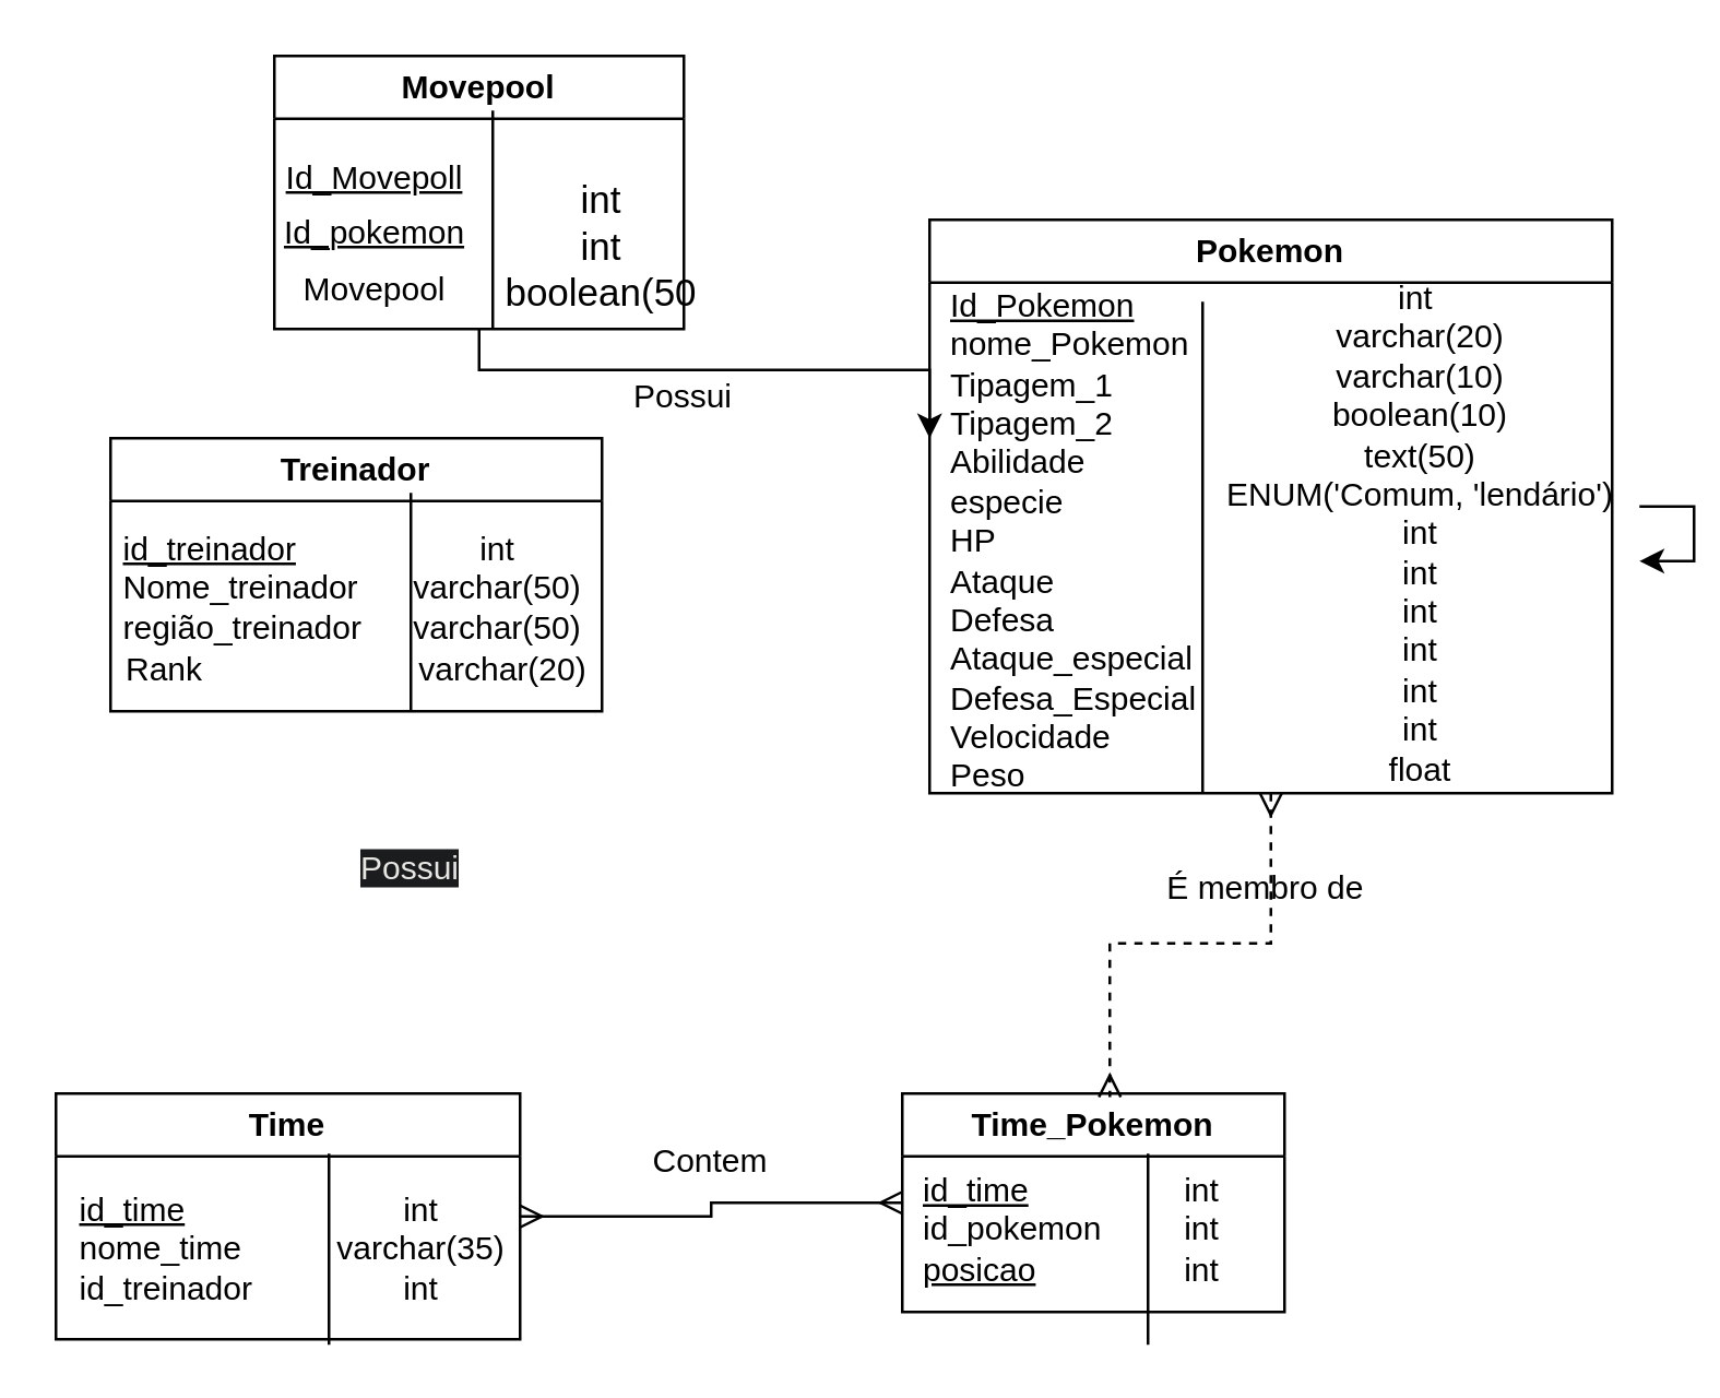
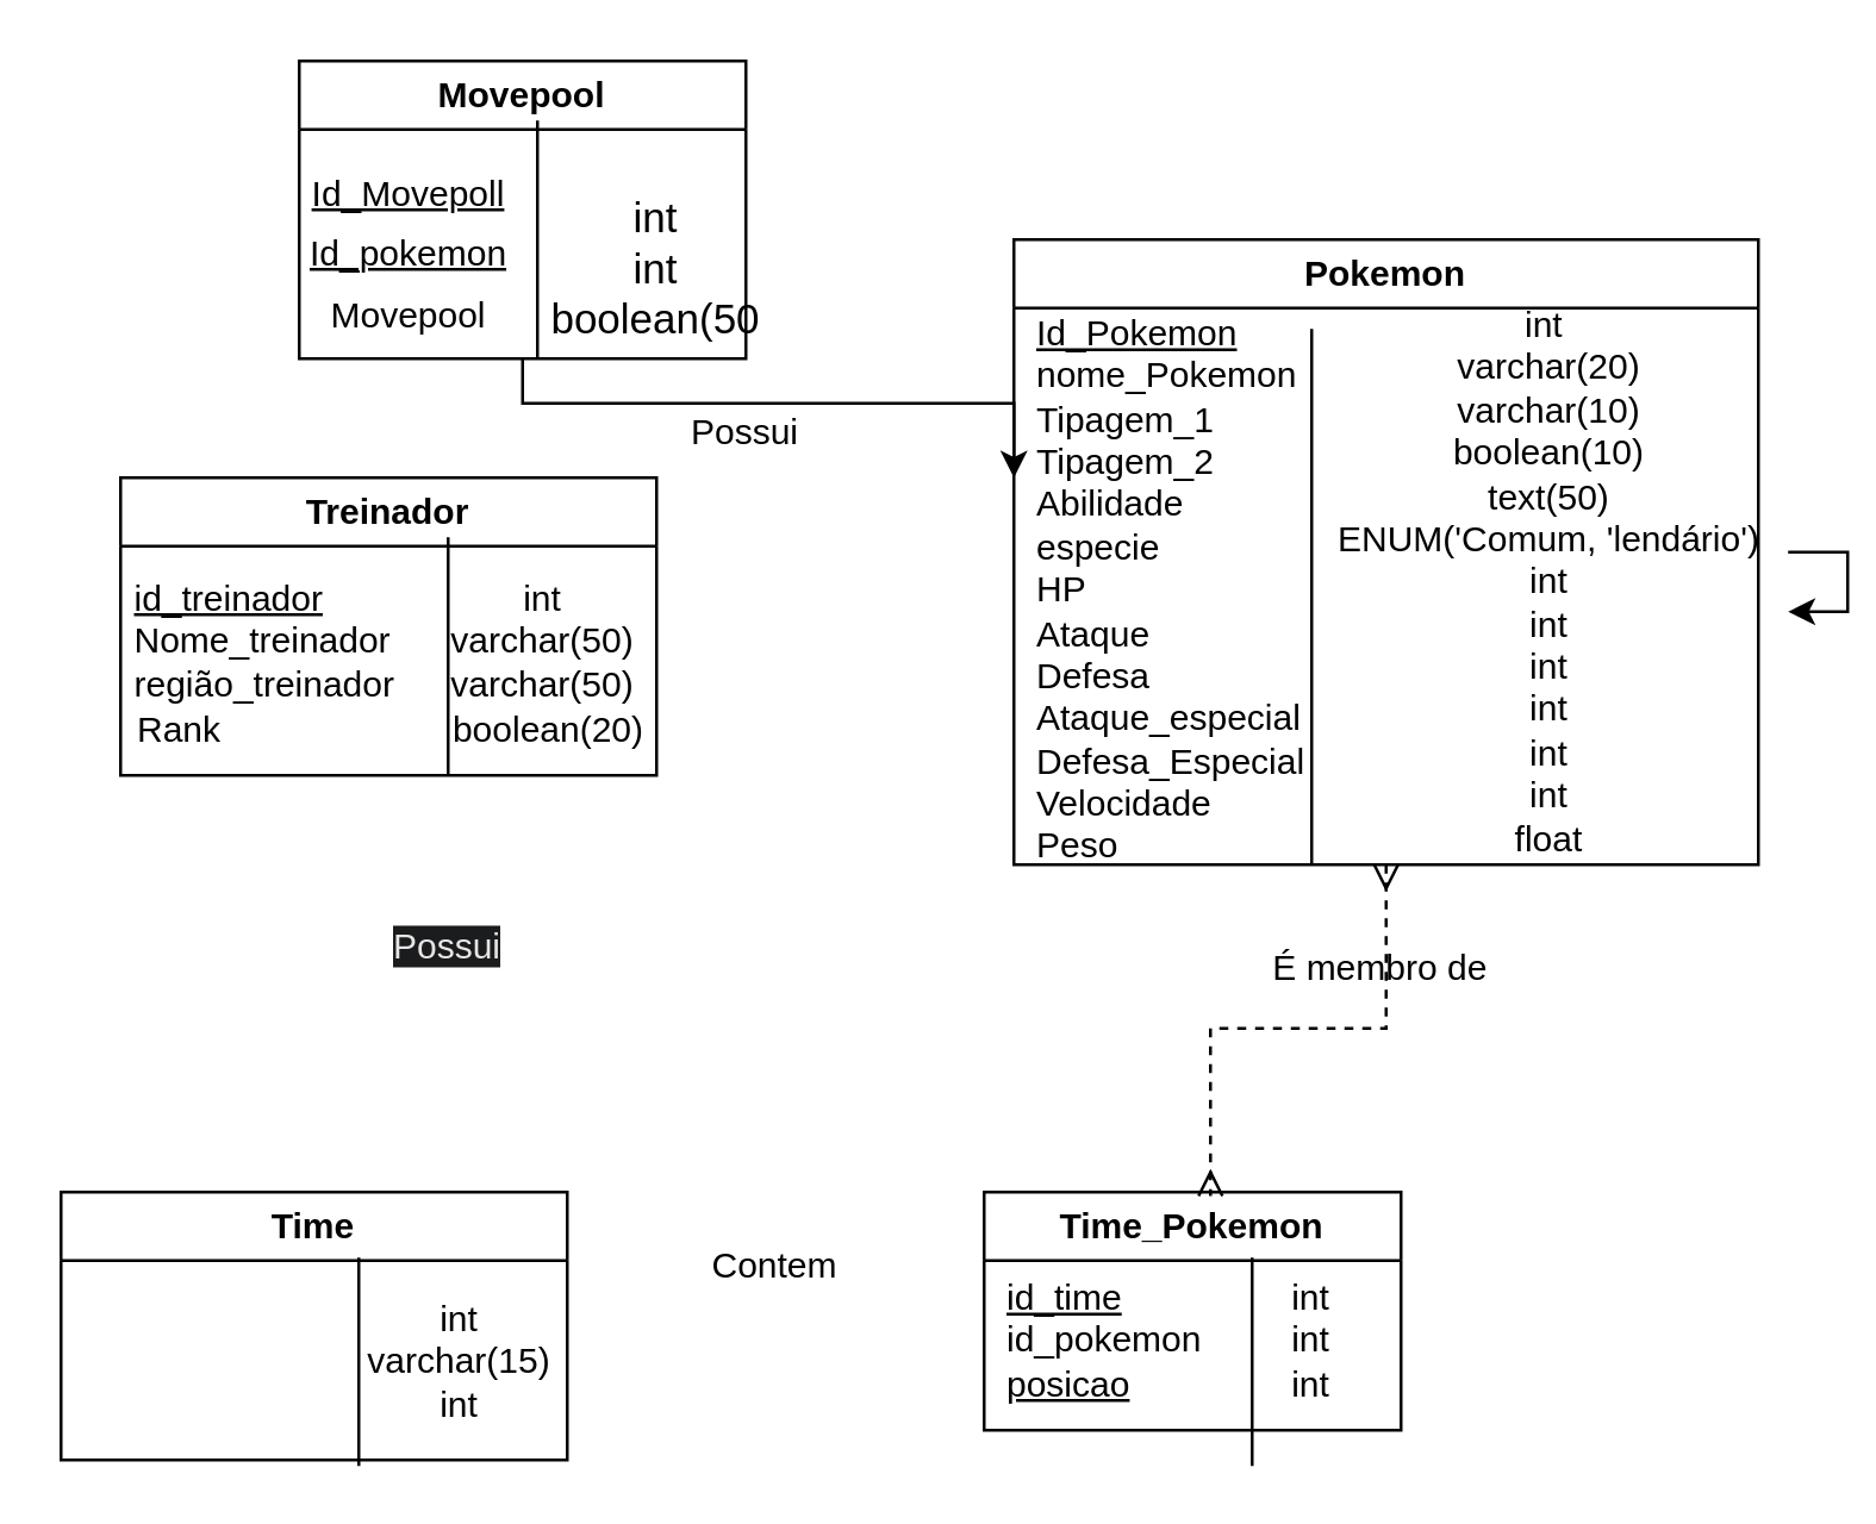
  <mxCell id="0" />
  <mxCell id="1" parent="0" />
  <mxCell id="2" value="Pokemon" style="swimlane;whiteSpace=wrap;html=1;" vertex="1" parent="1"><mxGeometry x="340" y="80" width="250" height="210" as="geometry" /></mxCell>
  <mxCell id="3" value="&lt;u&gt;Id_Pokemon&lt;/u&gt;&lt;div&gt;nome_Pokemon&lt;/div&gt;&lt;div&gt;Tipagem_1&lt;/div&gt;&lt;div&gt;Tipagem_2&lt;/div&gt;&lt;div&gt;Abilidade&lt;/div&gt;&lt;div&gt;especie&lt;/div&gt;&lt;div&gt;HP&lt;/div&gt;&lt;div&gt;Ataque&lt;/div&gt;&lt;div&gt;Defesa&lt;/div&gt;&lt;div&gt;Ataque_especial&lt;/div&gt;&lt;div&gt;Defesa_Especial&lt;/div&gt;&lt;div&gt;Velocidade&lt;/div&gt;&lt;div&gt;Peso&lt;/div&gt;&lt;div&gt;&lt;br&gt;&lt;/div&gt;" style="text;html=1;align=left;verticalAlign=middle;whiteSpace=wrap;rounded=0;" vertex="1" parent="2"><mxGeometry x="6" y="100" width="60" height="50" as="geometry" /></mxCell>
  <mxCell id="4" value="" style="endArrow=none;html=1;rounded=0;" edge="1" parent="2"><mxGeometry width="50" height="50" relative="1" as="geometry"><mxPoint x="100" y="210" as="sourcePoint" /><mxPoint x="100" y="30" as="targetPoint" /></mxGeometry></mxCell>
  <mxCell id="5" value="int&amp;nbsp;&lt;div&gt;varchar(20)&lt;/div&gt;&lt;div&gt;varchar(10)&lt;/div&gt;&lt;div&gt;boolean(10)&lt;/div&gt;&lt;div&gt;text(50)&lt;/div&gt;&lt;div&gt;ENUM('Comum, 'lendário')&lt;/div&gt;&lt;div&gt;int&lt;/div&gt;&lt;div&gt;int&lt;/div&gt;&lt;div&gt;int&lt;/div&gt;&lt;div&gt;int&lt;/div&gt;&lt;div&gt;int&lt;/div&gt;&lt;div&gt;int&lt;/div&gt;&lt;div&gt;float&lt;/div&gt;" style="text;html=1;align=center;verticalAlign=middle;whiteSpace=wrap;rounded=0;" vertex="1" parent="2"><mxGeometry x="100" y="100" width="160" height="30" as="geometry" /></mxCell>
  <mxCell id="6" style="edgeStyle=orthogonalEdgeStyle;rounded=0;orthogonalLoop=1;jettySize=auto;html=1;" edge="1" parent="2" source="5" target="5"><mxGeometry relative="1" as="geometry" /></mxCell>
  <mxCell id="7" value="Treinador" style="swimlane;whiteSpace=wrap;html=1;" vertex="1" parent="1"><mxGeometry x="40" y="160" width="180" height="100" as="geometry" /></mxCell>
  <mxCell id="8" value="&lt;u&gt;id_treinador&lt;/u&gt;&lt;div&gt;Nome_treinador&lt;/div&gt;&lt;div&gt;região_treinador&lt;/div&gt;" style="text;html=1;align=left;verticalAlign=middle;whiteSpace=wrap;rounded=0;" vertex="1" parent="7"><mxGeometry x="3" y="40" width="60" height="30" as="geometry" /></mxCell>
  <mxCell id="9" value="" style="endArrow=none;html=1;rounded=0;" edge="1" parent="7"><mxGeometry width="50" height="50" relative="1" as="geometry"><mxPoint x="110" y="100" as="sourcePoint" /><mxPoint x="110" y="20" as="targetPoint" /></mxGeometry></mxCell>
  <mxCell id="10" value="int&lt;div&gt;varchar(50)&lt;/div&gt;&lt;div&gt;varchar(50)&lt;/div&gt;" style="text;html=1;align=center;verticalAlign=middle;whiteSpace=wrap;rounded=0;" vertex="1" parent="7"><mxGeometry x="112" y="40" width="60" height="30" as="geometry" /></mxCell>
  <mxCell id="11" value="Rank" style="text;html=1;align=center;verticalAlign=middle;whiteSpace=wrap;rounded=0;" vertex="1" parent="7"><mxGeometry x="-10" y="70" width="60" height="30" as="geometry" /></mxCell>
- <mxCell id="12" value="varchar(20)" style="text;html=1;align=center;verticalAlign=middle;whiteSpace=wrap;rounded=0;" vertex="1" parent="7"><mxGeometry x="114" y="70" width="60" height="30" as="geometry" /></mxCell>
- <mxCell id="13" style="edgeStyle=orthogonalEdgeStyle;rounded=0;orthogonalLoop=1;jettySize=auto;html=1;exitX=1;exitY=0.5;exitDx=0;exitDy=0;entryX=0;entryY=0.5;entryDx=0;entryDy=0;endArrow=ERmany;endFill=0;startArrow=ERmany;startFill=0;" edge="1" parent="1" source="14" target="18"><mxGeometry relative="1" as="geometry" /></mxCell>
+ <mxCell id="12" value="boolean(20)" style="text;html=1;align=center;verticalAlign=middle;whiteSpace=wrap;rounded=0;" vertex="1" parent="7"><mxGeometry x="114" y="70" width="60" height="30" as="geometry" /></mxCell>
  <mxCell id="14" value="Time" style="swimlane;whiteSpace=wrap;html=1;" vertex="1" parent="1"><mxGeometry x="20" y="400" width="170" height="90" as="geometry" /></mxCell>
- <mxCell id="15" value="&lt;u&gt;id_time&lt;/u&gt;&lt;div&gt;nome_time&lt;/div&gt;&lt;div&gt;id_treinador&lt;/div&gt;" style="text;html=1;align=left;verticalAlign=middle;whiteSpace=wrap;rounded=0;" vertex="1" parent="14"><mxGeometry x="7" y="42" width="60" height="30" as="geometry" /></mxCell>
  <mxCell id="16" value="" style="endArrow=none;html=1;rounded=0;" edge="1" parent="14"><mxGeometry width="50" height="50" relative="1" as="geometry"><mxPoint x="100" y="92" as="sourcePoint" /><mxPoint x="100" y="22" as="targetPoint" /></mxGeometry></mxCell>
- <mxCell id="17" value="int&lt;div&gt;varchar(35)&lt;/div&gt;&lt;div&gt;int&lt;/div&gt;" style="text;html=1;align=center;verticalAlign=middle;whiteSpace=wrap;rounded=0;" vertex="1" parent="14"><mxGeometry x="104" y="42" width="60" height="30" as="geometry" /></mxCell>
+ <mxCell id="17" value="int&lt;div&gt;varchar(15)&lt;/div&gt;&lt;div&gt;int&lt;/div&gt;" style="text;html=1;align=center;verticalAlign=middle;whiteSpace=wrap;rounded=0;" vertex="1" parent="14"><mxGeometry x="104" y="42" width="60" height="30" as="geometry" /></mxCell>
  <mxCell id="18" value="Time_Pokemon" style="swimlane;whiteSpace=wrap;html=1;" vertex="1" parent="1"><mxGeometry x="330" y="400" width="140" height="80" as="geometry" /></mxCell>
  <mxCell id="19" value="&lt;u&gt;id_time&lt;/u&gt;&lt;div&gt;id_pokemon&lt;/div&gt;&lt;div&gt;&lt;u&gt;posicao&lt;/u&gt;&lt;/div&gt;" style="text;html=1;align=left;verticalAlign=middle;whiteSpace=wrap;rounded=0;" vertex="1" parent="18"><mxGeometry x="6" y="35" width="60" height="30" as="geometry" /></mxCell>
  <mxCell id="20" value="" style="endArrow=none;html=1;rounded=0;" edge="1" parent="18"><mxGeometry width="50" height="50" relative="1" as="geometry"><mxPoint x="90" y="92" as="sourcePoint" /><mxPoint x="90" y="22" as="targetPoint" /></mxGeometry></mxCell>
  <mxCell id="21" value="int&lt;div&gt;int&lt;/div&gt;&lt;div&gt;int&lt;/div&gt;" style="text;html=1;align=center;verticalAlign=middle;whiteSpace=wrap;rounded=0;" vertex="1" parent="18"><mxGeometry x="80" y="35" width="60" height="30" as="geometry" /></mxCell>
  <mxCell id="22" value="&#10;&lt;span style=&quot;color: rgb(232, 230, 227); font-family: Helvetica; font-size: 12px; font-style: normal; font-variant-ligatures: normal; font-variant-caps: normal; font-weight: 400; letter-spacing: normal; orphans: 2; text-align: center; text-indent: 0px; text-transform: none; widows: 2; word-spacing: 0px; -webkit-text-stroke-width: 0px; white-space: normal; background-color: rgb(26, 28, 30); text-decoration-thickness: initial; text-decoration-style: initial; text-decoration-color: initial; display: inline !important; float: none;&quot;&gt;Possui&lt;/span&gt;&#10;&#10;" style="text;html=1;align=center;verticalAlign=middle;whiteSpace=wrap;rounded=0;" vertex="1" parent="1"><mxGeometry x="120" y="310" width="60" height="30" as="geometry" /></mxCell>
  <mxCell id="23" value="Contem" style="text;html=1;align=center;verticalAlign=middle;whiteSpace=wrap;rounded=0;" vertex="1" parent="1"><mxGeometry x="230" y="410" width="60" height="30" as="geometry" /></mxCell>
  <mxCell id="24" style="edgeStyle=orthogonalEdgeStyle;rounded=0;orthogonalLoop=1;jettySize=auto;html=1;entryX=0.543;entryY=0.016;entryDx=0;entryDy=0;entryPerimeter=0;startArrow=ERmany;startFill=0;endArrow=ERmany;endFill=0;dashed=1;" edge="1" parent="1" source="2" target="18"><mxGeometry relative="1" as="geometry" /></mxCell>
  <mxCell id="25" value="É membro de&amp;nbsp;" style="text;html=1;align=center;verticalAlign=middle;whiteSpace=wrap;rounded=0;" vertex="1" parent="1"><mxGeometry x="420" y="310" width="90" height="30" as="geometry" /></mxCell>
  <mxCell id="26" style="edgeStyle=orthogonalEdgeStyle;rounded=0;orthogonalLoop=1;jettySize=auto;html=1;exitX=0.5;exitY=1;exitDx=0;exitDy=0;" edge="1" parent="1" source="27"><mxGeometry relative="1" as="geometry"><mxPoint x="340" y="160" as="targetPoint" /><Array as="points"><mxPoint x="200" y="135" /><mxPoint x="281" y="135" /></Array></mxGeometry></mxCell>
  <mxCell id="27" value="Movepool" style="swimlane;whiteSpace=wrap;html=1;" vertex="1" parent="1"><mxGeometry x="100" y="20" width="150" height="100" as="geometry" /></mxCell>
  <mxCell id="28" value="&lt;u&gt;Id_pokemon&lt;/u&gt;" style="text;html=1;align=center;verticalAlign=middle;whiteSpace=wrap;rounded=0;" vertex="1" parent="27"><mxGeometry x="7" y="50" width="60" height="30" as="geometry" /></mxCell>
  <mxCell id="29" value="Movepool" style="text;html=1;align=center;verticalAlign=middle;whiteSpace=wrap;rounded=0;" vertex="1" parent="27"><mxGeometry x="7" y="71" width="60" height="30" as="geometry" /></mxCell>
  <mxCell id="30" value="" style="endArrow=none;html=1;rounded=0;" edge="1" parent="27"><mxGeometry width="50" height="50" relative="1" as="geometry"><mxPoint x="80" y="100" as="sourcePoint" /><mxPoint x="80" y="20" as="targetPoint" /></mxGeometry></mxCell>
  <mxCell id="31" value="&lt;u&gt;Id_Movepoll&lt;/u&gt;" style="text;html=1;align=center;verticalAlign=middle;whiteSpace=wrap;rounded=0;" vertex="1" parent="27"><mxGeometry x="7" y="30" width="60" height="30" as="geometry" /></mxCell>
  <mxCell id="32" value="int&lt;div style=&quot;font-size: 14px;&quot;&gt;int&lt;/div&gt;&lt;div style=&quot;font-size: 14px;&quot;&gt;boolean(50&lt;/div&gt;" style="text;html=1;align=center;verticalAlign=middle;whiteSpace=wrap;rounded=0;strokeWidth=6;fontSize=14;" vertex="1" parent="27"><mxGeometry x="90" y="50" width="60" height="40" as="geometry" /></mxCell>
  <mxCell id="33" value="Possui" style="text;html=1;align=center;verticalAlign=middle;whiteSpace=wrap;rounded=0;" vertex="1" parent="1"><mxGeometry x="220" y="130" width="60" height="30" as="geometry" /></mxCell>
